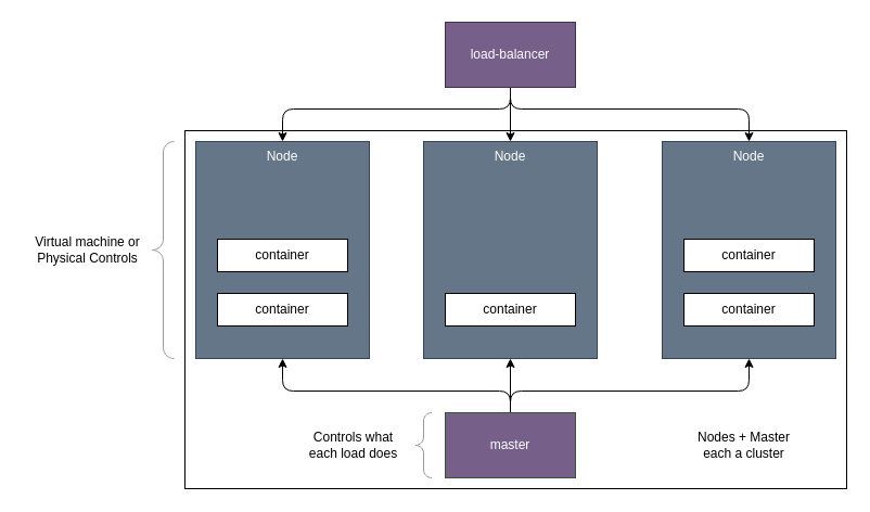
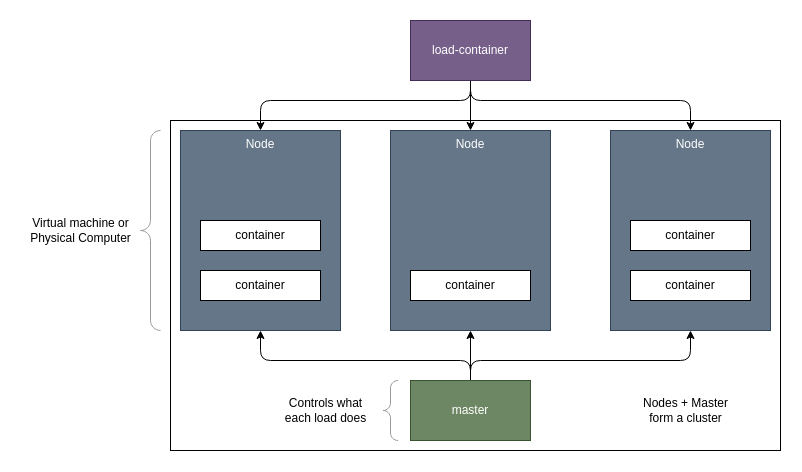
  <mxCell id="0" />
  <mxCell id="1" parent="0" />
  <mxCell id="2" value="" style="whiteSpace=wrap;html=1;" vertex="1" parent="1"><mxGeometry y="120" width="610" height="330" as="geometry" x="170" /></mxCell>
  <mxCell id="3" value="Node" style="whiteSpace=wrap;html=1;align=center;verticalAlign=top;fillColor=#647687;fontColor=#ffffff;strokeColor=#314354;" vertex="1" parent="1"><mxGeometry x="180" y="130" width="160" height="200" as="geometry" /></mxCell>
  <mxCell id="4" style="edgeStyle=orthogonalEdgeStyle;html=1;entryX=0.5;entryY=0;entryDx=0;entryDy=0;" edge="1" parent="1" source="7" target="13"><mxGeometry relative="1" as="geometry"><Array as="points"><mxPoint x="470" y="100" /><mxPoint x="690" y="100" /></Array></mxGeometry></mxCell>
  <mxCell id="5" style="edgeStyle=orthogonalEdgeStyle;html=1;" edge="1" parent="1" source="7" target="10"><mxGeometry relative="1" as="geometry" /></mxCell>
  <mxCell id="6" style="edgeStyle=orthogonalEdgeStyle;html=1;" edge="1" parent="1" source="7" target="3"><mxGeometry relative="1" as="geometry"><Array as="points"><mxPoint x="470" y="100" /><mxPoint x="260" y="100" /></Array></mxGeometry></mxCell>
- <mxCell id="7" value="load-balancer" style="whiteSpace=wrap;html=1;fillColor=#76608a;fontColor=#ffffff;strokeColor=#432D57;" vertex="1" parent="1"><mxGeometry x="410" y="20" width="120" height="60" as="geometry" /></mxCell>
+ <mxCell id="7" value="load-container" style="whiteSpace=wrap;html=1;fillColor=#76608a;fontColor=#ffffff;strokeColor=#432D57;" vertex="1" parent="1"><mxGeometry x="410" y="20" width="120" height="60" as="geometry" /></mxCell>
  <mxCell id="8" value="container" style="whiteSpace=wrap;html=1;" vertex="1" parent="1"><mxGeometry x="200" y="220" width="120" height="30" as="geometry" /></mxCell>
  <mxCell id="9" value="container" style="whiteSpace=wrap;html=1;" vertex="1" parent="1"><mxGeometry x="200" y="270" width="120" height="30" as="geometry" /></mxCell>
  <mxCell id="10" value="Node" style="whiteSpace=wrap;html=1;align=center;verticalAlign=top;fillColor=#647687;fontColor=#ffffff;strokeColor=#314354;" vertex="1" parent="1"><mxGeometry x="390" y="130" width="160" height="200" as="geometry" /></mxCell>
  <mxCell id="11" value="container" style="whiteSpace=wrap;html=1;" vertex="1" parent="1"><mxGeometry x="630" y="170" width="120" height="30" as="geometry" /></mxCell>
  <mxCell id="12" value="container" style="whiteSpace=wrap;html=1;" vertex="1" parent="1"><mxGeometry x="410" y="270" width="120" height="30" as="geometry" /></mxCell>
  <mxCell id="13" value="Node" style="whiteSpace=wrap;html=1;align=center;verticalAlign=top;fillColor=#647687;fontColor=#ffffff;strokeColor=#314354;" vertex="1" parent="1"><mxGeometry x="610" y="130" width="160" height="200" as="geometry" /></mxCell>
  <mxCell id="14" value="container" style="whiteSpace=wrap;html=1;" vertex="1" parent="1"><mxGeometry x="630" y="220" width="120" height="30" as="geometry" /></mxCell>
  <mxCell id="15" value="container" style="whiteSpace=wrap;html=1;" vertex="1" parent="1"><mxGeometry x="630" y="270" width="120" height="30" as="geometry" /></mxCell>
  <mxCell id="16" style="edgeStyle=orthogonalEdgeStyle;html=1;entryX=0.5;entryY=1;entryDx=0;entryDy=0;" edge="1" parent="1" source="19" target="3"><mxGeometry relative="1" as="geometry"><Array as="points"><mxPoint x="470" y="360" /><mxPoint x="260" y="360" /></Array></mxGeometry></mxCell>
  <mxCell id="17" style="edgeStyle=orthogonalEdgeStyle;html=1;entryX=0.5;entryY=1;entryDx=0;entryDy=0;" edge="1" parent="1" source="19" target="13"><mxGeometry relative="1" as="geometry"><Array as="points"><mxPoint x="470" y="360" /><mxPoint x="690" y="360" /></Array></mxGeometry></mxCell>
  <mxCell id="18" style="edgeStyle=orthogonalEdgeStyle;html=1;" edge="1" parent="1" source="19" target="10"><mxGeometry relative="1" as="geometry" /></mxCell>
- <mxCell id="19" value="master" style="whiteSpace=wrap;html=1;fillColor=#76608a;fontColor=#ffffff;strokeColor=#3A5431;" vertex="1" parent="1"><mxGeometry x="410" y="380" width="120" height="60" as="geometry" /></mxCell>
+ <mxCell id="19" value="master" style="whiteSpace=wrap;html=1;fillColor=#6d8764;fontColor=#ffffff;strokeColor=#3A5431;" vertex="1" parent="1"><mxGeometry x="410" y="380" width="120" height="60" as="geometry" /></mxCell>
  <mxCell id="20" value="" style="labelPosition=right;align=left;strokeWidth=1;shape=mxgraph.mockup.markup.curlyBrace;html=1;shadow=0;dashed=0;strokeColor=#999999;direction=north;" vertex="1" parent="1"><mxGeometry x="140" y="130" width="20" height="200" as="geometry" /></mxCell>
- <mxCell id="21" value="Virtual machine or&lt;br&gt;Physical Controls" style="text;html=1;align=center;verticalAlign=middle;resizable=0;points=[];autosize=1;strokeColor=none;fillColor=none;" vertex="1" parent="1"><mxGeometry x="20" y="210" width="120" height="40" as="geometry" /></mxCell>
+ <mxCell id="21" value="Virtual machine or&lt;br&gt;Physical Computer" style="text;html=1;align=center;verticalAlign=middle;resizable=0;points=[];autosize=1;strokeColor=none;fillColor=none;" vertex="1" parent="1"><mxGeometry x="20" y="210" width="120" height="40" as="geometry" /></mxCell>
  <mxCell id="22" value="" style="labelPosition=right;align=left;strokeWidth=1;shape=mxgraph.mockup.markup.curlyBrace;html=1;shadow=0;dashed=0;strokeColor=#999999;direction=north;" vertex="1" parent="1"><mxGeometry x="380" y="380" width="20" height="60" as="geometry" /></mxCell>
  <mxCell id="23" value="Controls what &lt;br&gt;each load does" style="text;html=1;align=center;verticalAlign=middle;resizable=0;points=[];autosize=1;strokeColor=none;fillColor=none;" vertex="1" parent="1"><mxGeometry x="270" y="390" width="110" height="40" as="geometry" /></mxCell>
- <mxCell id="24" value="Nodes + Master&lt;br&gt;each a cluster" style="text;html=1;align=center;verticalAlign=middle;resizable=0;points=[];autosize=1;strokeColor=none;fillColor=none;" vertex="1" parent="1"><mxGeometry x="630" y="390" width="110" height="40" as="geometry" /></mxCell>
+ <mxCell id="24" value="Nodes + Master&lt;br&gt;form a cluster" style="text;html=1;align=center;verticalAlign=middle;resizable=0;points=[];autosize=1;strokeColor=none;fillColor=none;" vertex="1" parent="1"><mxGeometry x="630" y="390" width="110" height="40" as="geometry" /></mxCell>
